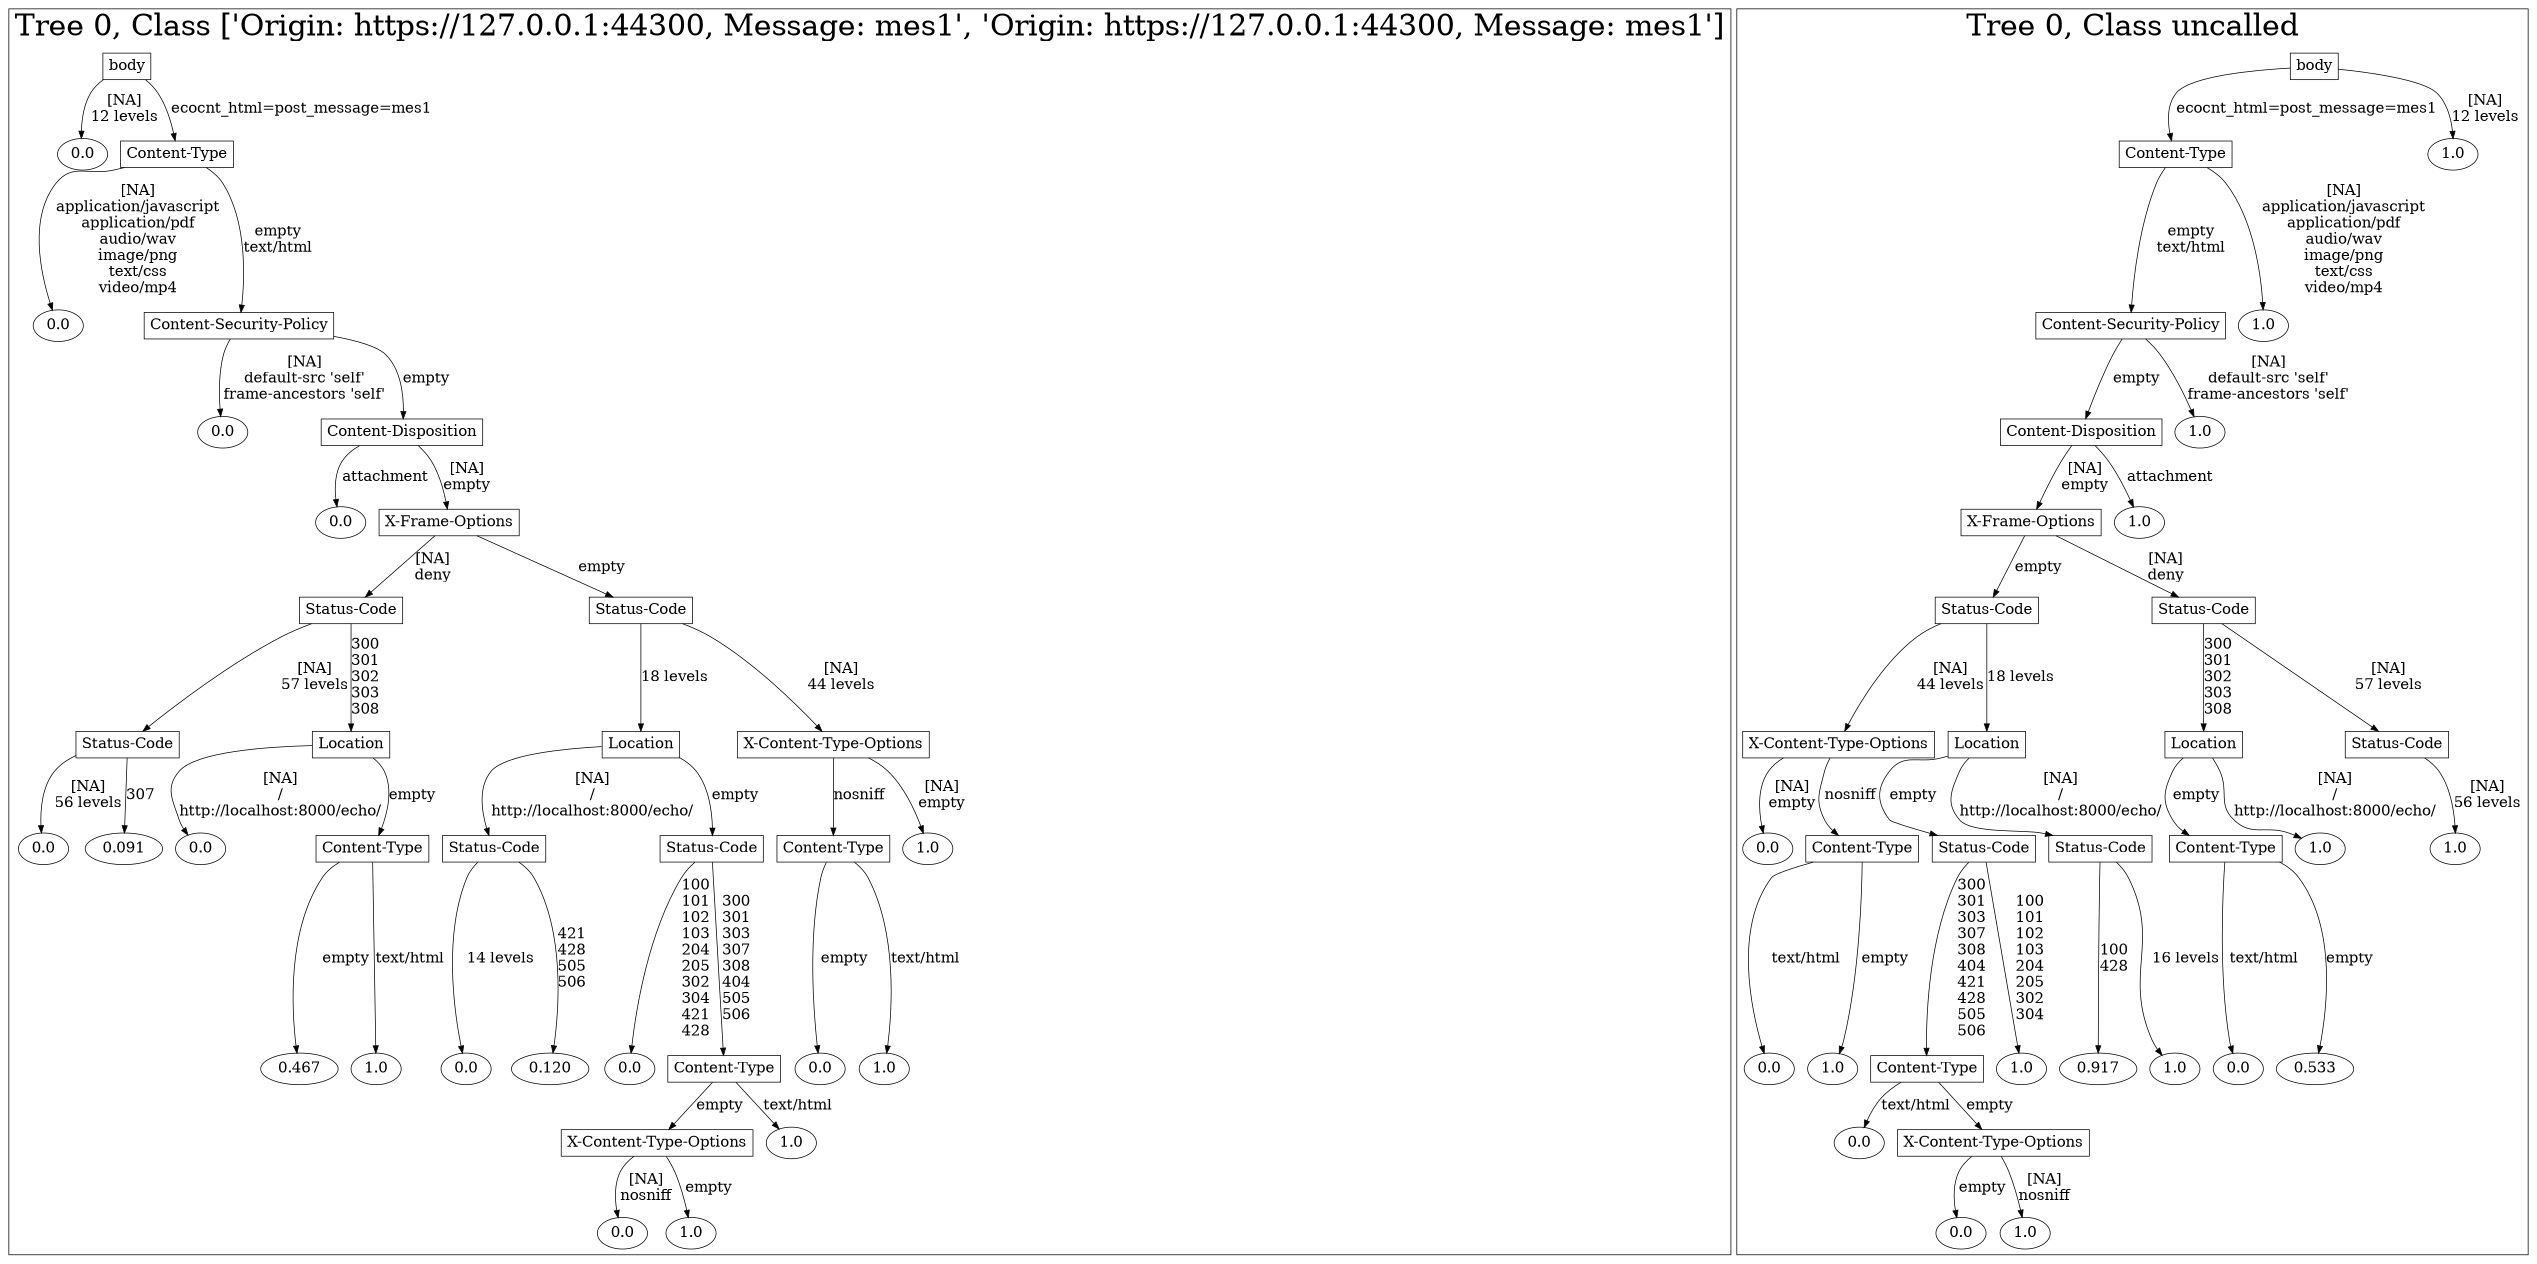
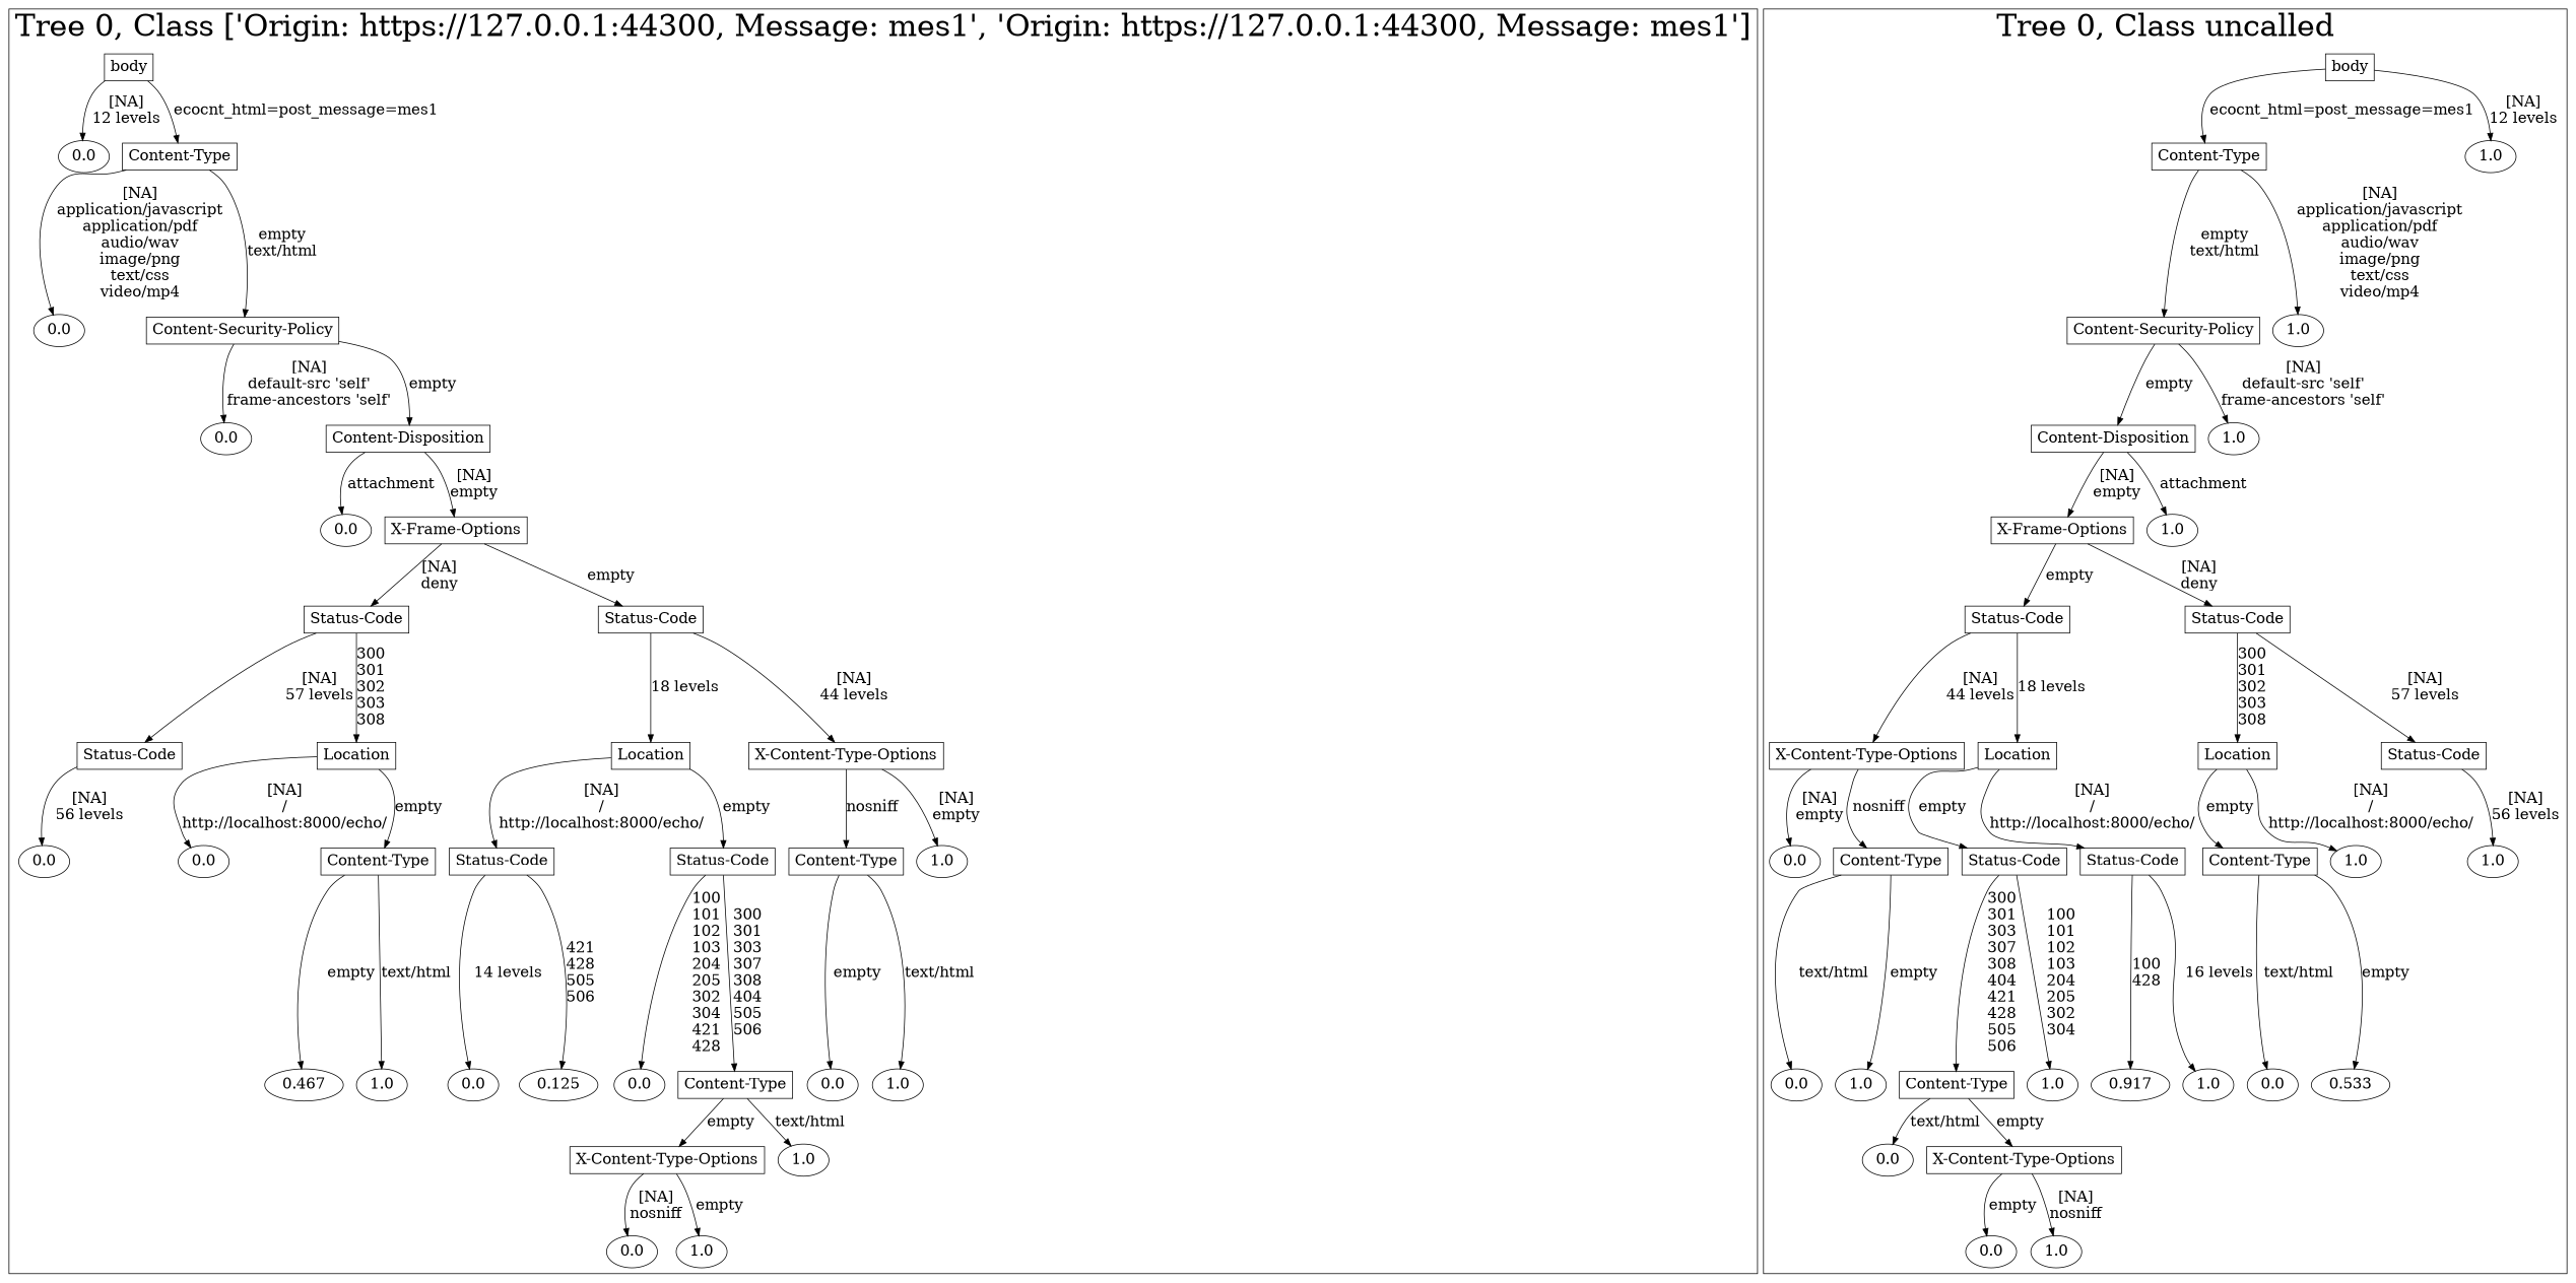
  digraph {
    fontname="DejaVu Serif"
    node [fontname="DejaVu Serif" fontsize=20]
    edge [fontname="DejaVu Serif" fontsize=20]
    n1 [label=body shape=box]
    n2 [label=0.0]
    n3 [label="Content-Type" shape=box]
    n4 [label=0.0]
    n5 [label="Content-Security-Policy" shape=box]
    n6 [label=0.0]
    n7 [label="Content-Disposition" shape=box]
    n8 [label=0.0]
    n9 [label="X-Frame-Options" shape=box]
    n10 [label="Status-Code" shape=box]
    n11 [label="Status-Code" shape=box]
    n12 [label="Status-Code" shape=box]
    n13 [label=Location shape=box]
    n14 [label=Location shape=box]
    n15 [label="X-Content-Type-Options" shape=box]
    n16 [label=0.0]
-   n17 [label=0.091]
    n18 [label=0.0]
    n19 [label="Content-Type" shape=box]
    n20 [label="Status-Code" shape=box]
    n21 [label="Status-Code" shape=box]
    n22 [label="Content-Type" shape=box]
    n23 [label=1.0]
    n24 [label=0.467]
    n25 [label=1.0]
    n26 [label=0.0]
-   n27 [label=0.120]
+   n27 [label=0.125]
    n28 [label=0.0]
    n29 [label="Content-Type" shape=box]
    n30 [label=0.0]
    n31 [label=1.0]
    n32 [label="X-Content-Type-Options" shape=box]
    n33 [label=1.0]
    n34 [label=0.0]
    n35 [label=1.0]
    n36 [label=body shape=box]
    n37 [label="Content-Type" shape=box]
    n38 [label=1.0]
    n39 [label="Content-Security-Policy" shape=box]
    n40 [label=1.0]
    n41 [label="Content-Disposition" shape=box]
    n42 [label=1.0]
    n43 [label="X-Frame-Options" shape=box]
    n44 [label=1.0]
    n45 [label="Status-Code" shape=box]
    n46 [label="Status-Code" shape=box]
    n47 [label="X-Content-Type-Options" shape=box]
    n48 [label=Location shape=box]
    n49 [label=Location shape=box]
    n50 [label="Status-Code" shape=box]
    n51 [label=0.0]
    n52 [label="Content-Type" shape=box]
    n53 [label="Status-Code" shape=box]
    n54 [label="Status-Code" shape=box]
    n55 [label="Content-Type" shape=box]
    n56 [label=1.0]
    n57 [label=1.0]
    n58 [label=0.0]
    n59 [label=1.0]
    n60 [label="Content-Type" shape=box]
    n61 [label=1.0]
    n62 [label=0.917]
    n63 [label=1.0]
    n64 [label=0.0]
    n65 [label=0.533]
    n66 [label=0.0]
    n67 [label="X-Content-Type-Options" shape=box]
    n68 [label=0.0]
    n69 [label=1.0]
    subgraph cluster_1 {
      fontsize=40
      label="Tree 0, Class ['Origin: https://127.0.0.1:44300, Message: mes1', 'Origin: https://127.0.0.1:44300, Message: mes1']"
      subgraph sub_2 {
        fontsize=40
        label="Tree 0, Class ['Origin: https://127.0.0.1:44300, Message: mes1', 'Origin: https://127.0.0.1:44300, Message: mes1']"
        n1
      }
      subgraph sub_3 {
        fontsize=40
        label="Tree 0, Class ['Origin: https://127.0.0.1:44300, Message: mes1', 'Origin: https://127.0.0.1:44300, Message: mes1']"
        n2
        n3
      }
      subgraph sub_4 {
        fontsize=40
        label="Tree 0, Class ['Origin: https://127.0.0.1:44300, Message: mes1', 'Origin: https://127.0.0.1:44300, Message: mes1']"
        n4
        n5
      }
      subgraph sub_5 {
        fontsize=40
        label="Tree 0, Class ['Origin: https://127.0.0.1:44300, Message: mes1', 'Origin: https://127.0.0.1:44300, Message: mes1']"
        n6
        n7
      }
      subgraph sub_6 {
        fontsize=40
        label="Tree 0, Class ['Origin: https://127.0.0.1:44300, Message: mes1', 'Origin: https://127.0.0.1:44300, Message: mes1']"
        n8
        n9
      }
      subgraph sub_7 {
        fontsize=40
        label="Tree 0, Class ['Origin: https://127.0.0.1:44300, Message: mes1', 'Origin: https://127.0.0.1:44300, Message: mes1']"
        n10
        n11
      }
      subgraph sub_8 {
        fontsize=40
        label="Tree 0, Class ['Origin: https://127.0.0.1:44300, Message: mes1', 'Origin: https://127.0.0.1:44300, Message: mes1']"
        n12
        n13
        n14
        n15
      }
      subgraph sub_9 {
        fontsize=40
        label="Tree 0, Class ['Origin: https://127.0.0.1:44300, Message: mes1', 'Origin: https://127.0.0.1:44300, Message: mes1']"
        n16
-       n17
        n18
        n19
        n20
        n21
        n22
        n23
      }
      subgraph sub_10 {
        fontsize=40
        label="Tree 0, Class ['Origin: https://127.0.0.1:44300, Message: mes1', 'Origin: https://127.0.0.1:44300, Message: mes1']"
        n24
        n25
        n26
        n27
        n28
        n29
        n30
        n31
      }
      subgraph sub_11 {
        fontsize=40
        label="Tree 0, Class ['Origin: https://127.0.0.1:44300, Message: mes1', 'Origin: https://127.0.0.1:44300, Message: mes1']"
        n32
        n33
      }
      subgraph sub_12 {
        fontsize=40
        label="Tree 0, Class ['Origin: https://127.0.0.1:44300, Message: mes1', 'Origin: https://127.0.0.1:44300, Message: mes1']"
        n34
        n35
      }
    }
    subgraph cluster_13 {
      fontsize=40
      label="Tree 0, Class uncalled"
      subgraph sub_14 {
        fontsize=40
        label="Tree 0, Class uncalled"
        n36
      }
      subgraph sub_15 {
        fontsize=40
        label="Tree 0, Class uncalled"
        n37
        n38
      }
      subgraph sub_16 {
        fontsize=40
        label="Tree 0, Class uncalled"
        n39
        n40
      }
      subgraph sub_17 {
        fontsize=40
        label="Tree 0, Class uncalled"
        n41
        n42
      }
      subgraph sub_18 {
        fontsize=40
        label="Tree 0, Class uncalled"
        n43
        n44
      }
      subgraph sub_19 {
        fontsize=40
        label="Tree 0, Class uncalled"
        n45
        n46
      }
      subgraph sub_20 {
        fontsize=40
        label="Tree 0, Class uncalled"
        n47
        n48
        n49
        n50
      }
      subgraph sub_21 {
        fontsize=40
        label="Tree 0, Class uncalled"
        n51
        n52
        n53
        n54
        n55
        n56
        n57
      }
      subgraph sub_22 {
        fontsize=40
        label="Tree 0, Class uncalled"
        n58
        n59
        n60
        n61
        n62
        n63
        n64
        n65
      }
      subgraph sub_23 {
        fontsize=40
        label="Tree 0, Class uncalled"
        n66
        n67
      }
      subgraph sub_24 {
        fontsize=40
        label="Tree 0, Class uncalled"
        n68
        n69
      }
    }
    n1 -> n2 [label="[NA]\n12 levels\n"]
    n1 -> n3 [label="ecocnt_html=post_message=mes1\n"]
    n3 -> n4 [label="[NA]\napplication/javascript\napplication/pdf\naudio/wav\nimage/png\ntext/css\nvideo/mp4\n"]
    n3 -> n5 [label="empty\ntext/html\n"]
    n5 -> n6 [label="[NA]\ndefault-src 'self'\nframe-ancestors 'self'\n"]
    n5 -> n7 [label="empty\n"]
    n7 -> n8 [label="attachment\n"]
    n7 -> n9 [label="[NA]\nempty\n"]
    n9 -> n10 [label="[NA]\ndeny\n"]
    n9 -> n11 [label="empty\n"]
    n10 -> n12 [label="[NA]\n57 levels\n"]
    n10 -> n13 [label="300\n301\n302\n303\n308\n"]
    n11 -> n14 [label="18 levels\n"]
    n11 -> n15 [label="[NA]\n44 levels\n"]
    n12 -> n16 [label="[NA]\n56 levels\n"]
-   n12 -> n17 [label="307\n"]
    n13 -> n18 [label="[NA]\n/\nhttp://localhost:8000/echo/\n"]
    n13 -> n19 [label="empty\n"]
    n14 -> n20 [label="[NA]\n/\nhttp://localhost:8000/echo/\n"]
    n14 -> n21 [label="empty\n"]
    n15 -> n22 [label="nosniff\n"]
    n15 -> n23 [label="[NA]\nempty\n"]
    n19 -> n24 [label="empty\n"]
    n19 -> n25 [label="text/html\n"]
    n20 -> n26 [label="14 levels\n"]
    n20 -> n27 [label="421\n428\n505\n506\n"]
    n21 -> n28 [label="100\n101\n102\n103\n204\n205\n302\n304\n421\n428\n"]
    n21 -> n29 [label="300\n301\n303\n307\n308\n404\n505\n506\n"]
    n22 -> n30 [label="empty\n"]
    n22 -> n31 [label="text/html\n"]
    n29 -> n32 [label="empty\n"]
    n29 -> n33 [label="text/html\n"]
    n32 -> n34 [label="[NA]\nnosniff\n"]
    n32 -> n35 [label="empty\n"]
    n36 -> n37 [label="ecocnt_html=post_message=mes1\n"]
    n36 -> n38 [label="[NA]\n12 levels\n"]
    n37 -> n39 [label="empty\ntext/html\n"]
    n37 -> n40 [label="[NA]\napplication/javascript\napplication/pdf\naudio/wav\nimage/png\ntext/css\nvideo/mp4\n"]
    n39 -> n41 [label="empty\n"]
    n39 -> n42 [label="[NA]\ndefault-src 'self'\nframe-ancestors 'self'\n"]
    n41 -> n43 [label="[NA]\nempty\n"]
    n41 -> n44 [label="attachment\n"]
    n43 -> n45 [label="empty\n"]
    n43 -> n46 [label="[NA]\ndeny\n"]
    n45 -> n47 [label="[NA]\n44 levels\n"]
    n45 -> n48 [label="18 levels\n"]
    n46 -> n49 [label="300\n301\n302\n303\n308\n"]
    n46 -> n50 [label="[NA]\n57 levels\n"]
    n47 -> n51 [label="[NA]\nempty\n"]
    n47 -> n52 [label="nosniff\n"]
    n48 -> n53 [label="empty\n"]
    n48 -> n54 [label="[NA]\n/\nhttp://localhost:8000/echo/\n"]
    n49 -> n55 [label="empty\n"]
    n49 -> n56 [label="[NA]\n/\nhttp://localhost:8000/echo/\n"]
    n50 -> n57 [label="[NA]\n56 levels\n"]
    n52 -> n58 [label="text/html\n"]
    n52 -> n59 [label="empty\n"]
    n53 -> n60 [label="300\n301\n303\n307\n308\n404\n421\n428\n505\n506\n"]
    n53 -> n61 [label="100\n101\n102\n103\n204\n205\n302\n304\n"]
    n54 -> n62 [label="100\n428\n"]
    n54 -> n63 [label="16 levels\n"]
    n55 -> n64 [label="text/html\n"]
    n55 -> n65 [label="empty\n"]
    n60 -> n66 [label="text/html\n"]
    n60 -> n67 [label="empty\n"]
    n67 -> n68 [label="empty\n"]
    n67 -> n69 [label="[NA]\nnosniff\n"]
  }
